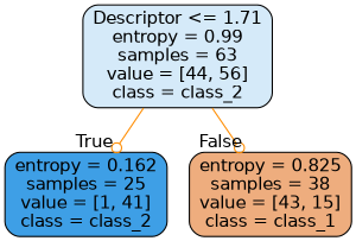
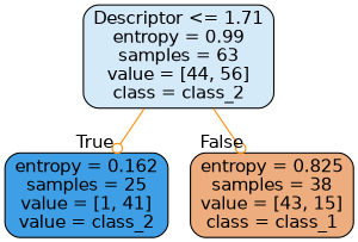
  digraph {
    node [color=black fontname=helvetica shape=box style="filled, rounded"]
    edge [fontname=helvetica labeldistance=2.5 color=darkorange arrowhead=odot]
    n1 [fillcolor="#d5eaf9" label="Descriptor <= 1.71\nentropy = 0.99\nsamples = 63\nvalue = [44, 56]\nclass = class_2"]
-   n2 [fillcolor="#3e9fe6" label="entropy = 0.162\nsamples = 25\nvalue = [1, 41]\nclass = class_2"]
+   n2 [fillcolor="#3e9fe6" label="entropy = 0.162\nsamples = 25\nvalue = [1, 41]\nvalue = class_2"]
    n3 [fillcolor="#eead7e" label="entropy = 0.825\nsamples = 38\nvalue = [43, 15]\nclass = class_1"]
    n1 -> n2 [headlabel=True labelangle=45]
    n1 -> n3 [headlabel=False labelangle=-45]
  }
